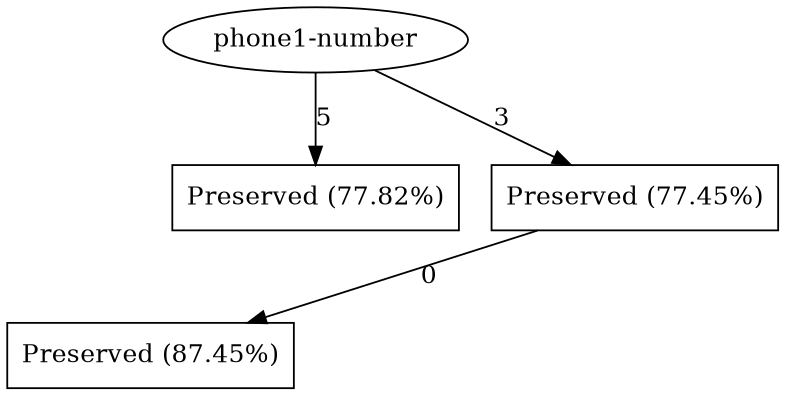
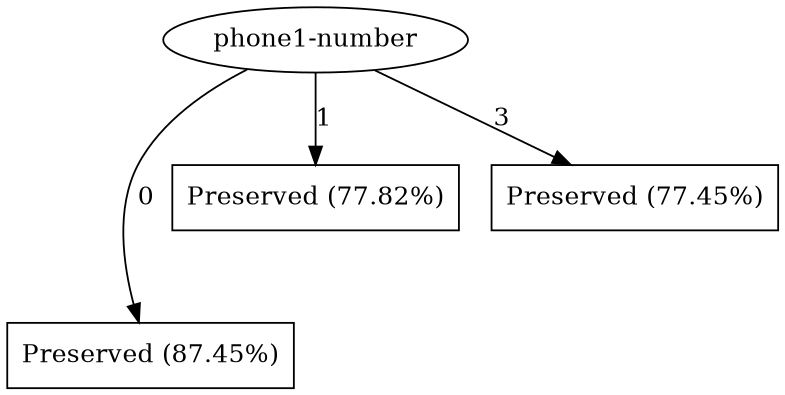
  digraph {
    node [shape=box]
    n1 [label="phone1-number" shape=ellipse]
    n2 [label="Preserved (87.45%)"]
    n3 [label="Preserved (77.82%)"]
    n4 [label="Preserved (77.45%)"]
-   n4 -> n2 [label=0]
-   n1 -> n3 [label=5]
+   n1 -> n2 [label=0]
+   n1 -> n3 [label=1]
    n1 -> n4 [label=3]
  }
